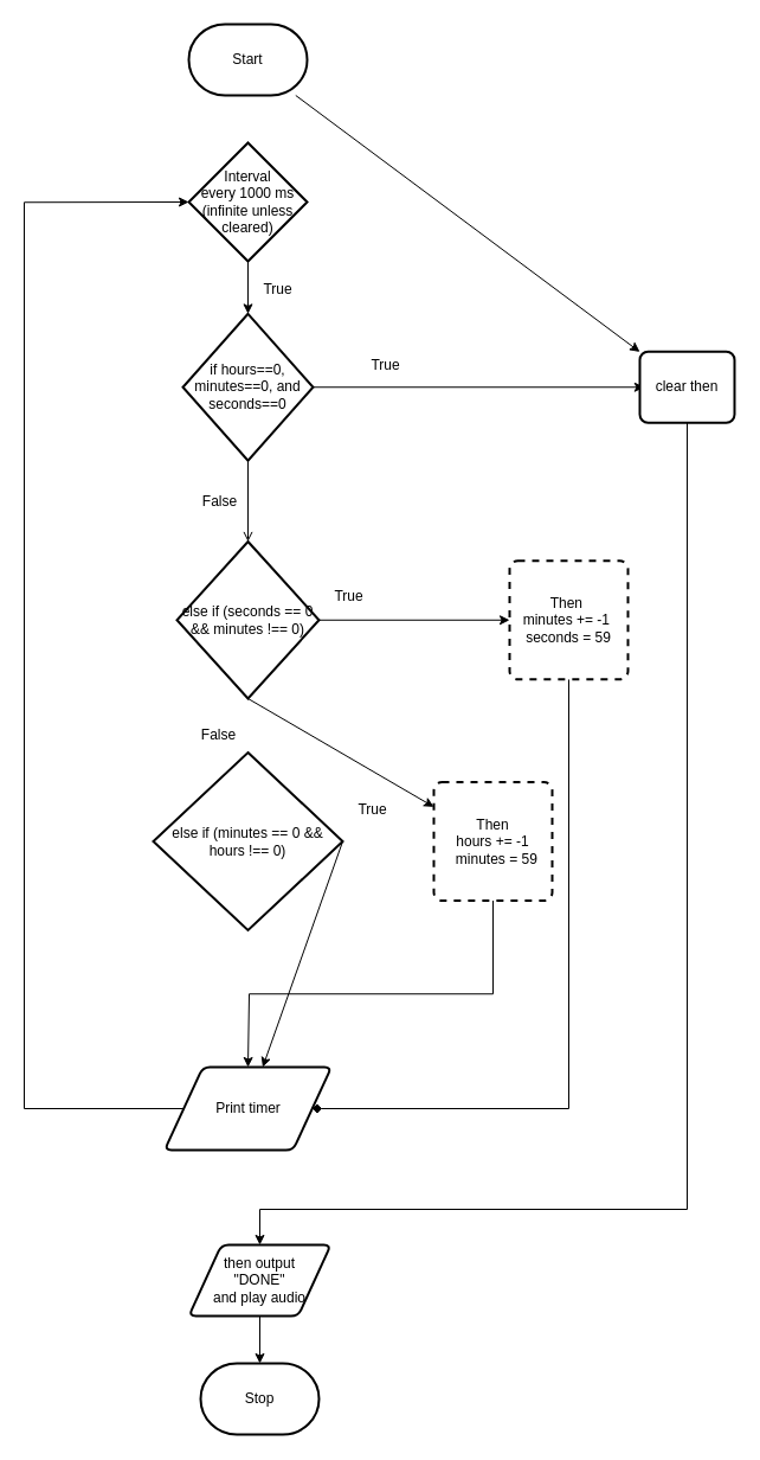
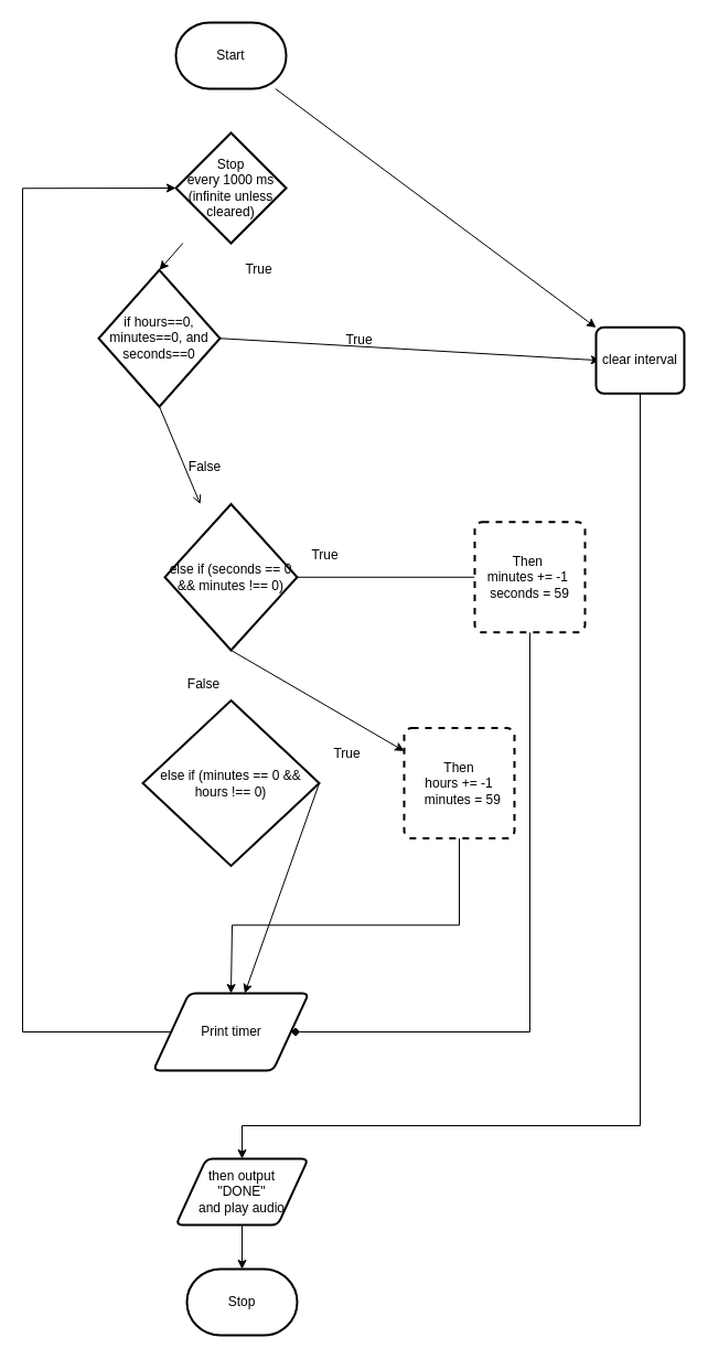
  <mxCell id="0" />
  <mxCell id="1" parent="0" />
  <mxCell id="2" style="edgeStyle=none;rounded=0;html=1;" parent="1" source="3" target="26" edge="1"><mxGeometry relative="1" as="geometry" /></mxCell>
  <mxCell id="3" value="Start" style="strokeWidth=2;html=1;shape=mxgraph.flowchart.terminator;whiteSpace=wrap;" parent="1" vertex="1"><mxGeometry x="159" y="20" width="100" height="60" as="geometry" /></mxCell>
  <mxCell id="4" value="Stop" style="strokeWidth=2;html=1;shape=mxgraph.flowchart.terminator;whiteSpace=wrap;" parent="1" vertex="1"><mxGeometry x="169" y="1150" width="100" height="60" as="geometry" /></mxCell>
  <mxCell id="5" style="edgeStyle=none;html=1;exitX=1;exitY=0.5;exitDx=0;exitDy=0;exitPerimeter=0;" parent="1" source="7" edge="1"><mxGeometry relative="1" as="geometry"><mxPoint x="543.8" y="326.25" as="targetPoint" /></mxGeometry></mxCell>
  <mxCell id="6" style="edgeStyle=none;html=1;exitX=0.5;exitY=1;exitDx=0;exitDy=0;exitPerimeter=0;endArrow=open;" edge="1" parent="1" source="7" target="10"><mxGeometry relative="1" as="geometry" /></mxCell>
- <mxCell id="7" value="if hours==0, minutes==0, and seconds==0" style="strokeWidth=2;html=1;shape=mxgraph.flowchart.decision;whiteSpace=wrap;" parent="1" vertex="1"><mxGeometry x="154" y="264.38" width="110" height="123.75" as="geometry" /></mxCell>
+ <mxCell id="7" value="if hours==0, minutes==0, and seconds==0" style="strokeWidth=2;html=1;shape=mxgraph.flowchart.decision;whiteSpace=wrap;" parent="1" vertex="1"><mxGeometry x="89" y="244.38" width="110" height="123.75" as="geometry" /></mxCell>
  <mxCell id="8" style="edgeStyle=none;rounded=0;html=1;exitX=0.5;exitY=1;exitDx=0;exitDy=0;exitPerimeter=0;" parent="1" source="10" target="19" edge="1"><mxGeometry relative="1" as="geometry" /></mxCell>
- <mxCell id="9" style="edgeStyle=none;html=1;exitX=1;exitY=0.5;exitDx=0;exitDy=0;exitPerimeter=0;entryX=0;entryY=0.5;entryDx=0;entryDy=0;" edge="1" parent="1" source="10" target="14"><mxGeometry relative="1" as="geometry" /></mxCell>
+ <mxCell id="9" style="edgeStyle=none;html=1;exitX=1;exitY=0.5;exitDx=0;exitDy=0;exitPerimeter=0;entryX=0;entryY=0.5;entryDx=0;entryDy=0;endArrow=none;" edge="1" parent="1" source="10" target="14"><mxGeometry relative="1" as="geometry" /></mxCell>
  <mxCell id="10" value="else if (seconds == 0 &amp;amp;&amp;amp; minutes !== 0)" style="strokeWidth=2;html=1;shape=mxgraph.flowchart.decision;whiteSpace=wrap;" parent="1" vertex="1"><mxGeometry x="149" y="456.5" width="120" height="132.5" as="geometry" /></mxCell>
  <mxCell id="11" value="True" style="text;html=1;align=center;verticalAlign=middle;resizable=0;points=[];autosize=1;strokeColor=none;fillColor=none;" parent="1" vertex="1"><mxGeometry x="300" y="292.5" width="50" height="30" as="geometry" /></mxCell>
  <mxCell id="12" value="False" style="text;html=1;align=center;verticalAlign=middle;resizable=0;points=[];autosize=1;strokeColor=none;fillColor=none;" parent="1" vertex="1"><mxGeometry x="159" y="604.5" width="50" height="30" as="geometry" /></mxCell>
  <mxCell id="13" style="edgeStyle=none;rounded=0;html=1;exitX=0.5;exitY=1;exitDx=0;exitDy=0;entryX=1;entryY=0.5;entryDx=0;entryDy=0;endArrow=diamond;" edge="1" parent="1" source="14" target="30"><mxGeometry relative="1" as="geometry"><mxPoint x="260" y="938.25" as="targetPoint" /><Array as="points"><mxPoint x="480" y="935" /></Array></mxGeometry></mxCell>
  <mxCell id="14" value="&lt;div&gt;Then&amp;nbsp;&lt;/div&gt;&lt;div&gt;minutes += -1&amp;nbsp;&lt;/div&gt;&lt;div&gt;&lt;span style=&quot;background-color: initial;&quot;&gt;seconds = 59&lt;/span&gt;&lt;/div&gt;" style="rounded=1;whiteSpace=wrap;html=1;absoluteArcSize=1;arcSize=14;strokeWidth=2;dashed=1;" parent="1" vertex="1"><mxGeometry x="430" y="472.75" width="100" height="100" as="geometry" /></mxCell>
  <mxCell id="15" style="edgeStyle=none;html=1;exitX=1;exitY=0.5;exitDx=0;exitDy=0;exitPerimeter=0;" edge="1" parent="1" source="16" target="30"><mxGeometry relative="1" as="geometry" /></mxCell>
  <mxCell id="16" value="else if (minutes == 0 &amp;amp;&amp;amp; hours !== 0)" style="strokeWidth=2;html=1;shape=mxgraph.flowchart.decision;whiteSpace=wrap;" parent="1" vertex="1"><mxGeometry x="129" y="634.5" width="160" height="150" as="geometry" /></mxCell>
  <mxCell id="17" value="False" style="text;html=1;align=center;verticalAlign=middle;resizable=0;points=[];autosize=1;strokeColor=none;fillColor=none;" parent="1" vertex="1"><mxGeometry x="160" y="408.25" width="50" height="30" as="geometry" /></mxCell>
  <mxCell id="18" style="edgeStyle=none;html=1;exitX=0.5;exitY=1;exitDx=0;exitDy=0;entryX=0.5;entryY=0;entryDx=0;entryDy=0;rounded=0;" edge="1" parent="1" source="19" target="30"><mxGeometry relative="1" as="geometry"><mxPoint x="210" y="888.25" as="targetPoint" /><Array as="points"><mxPoint x="416" y="838.25" /><mxPoint x="210" y="838.25" /></Array></mxGeometry></mxCell>
  <mxCell id="19" value="&lt;div&gt;&amp;nbsp;Then&amp;nbsp;&lt;/div&gt;&lt;div&gt;hours += -1&lt;/div&gt;&lt;div&gt;&amp;nbsp; minutes = 59&lt;/div&gt;" style="rounded=1;whiteSpace=wrap;html=1;absoluteArcSize=1;arcSize=14;strokeWidth=2;dashed=1;" parent="1" vertex="1"><mxGeometry x="366" y="659.5" width="100" height="100" as="geometry" /></mxCell>
  <mxCell id="20" style="edgeStyle=none;rounded=0;html=1;entryX=0.5;entryY=0;entryDx=0;entryDy=0;entryPerimeter=0;" parent="1" source="21" target="7" edge="1"><mxGeometry relative="1" as="geometry" /></mxCell>
- <mxCell id="21" value="Interval&lt;br&gt;every 1000 ms&lt;br&gt;(infinite unless cleared)" style="strokeWidth=2;html=1;shape=mxgraph.flowchart.decision;whiteSpace=wrap;" parent="1" vertex="1"><mxGeometry x="159" y="120" width="100" height="100" as="geometry" /></mxCell>
+ <mxCell id="21" value="Stop&lt;br&gt;every 1000 ms&lt;br&gt;(infinite unless cleared)" style="strokeWidth=2;html=1;shape=mxgraph.flowchart.decision;whiteSpace=wrap;" parent="1" vertex="1"><mxGeometry x="159" y="120" width="100" height="100" as="geometry" /></mxCell>
  <mxCell id="22" style="edgeStyle=none;rounded=0;html=1;entryX=0;entryY=0.5;entryDx=0;entryDy=0;entryPerimeter=0;exitX=0;exitY=0.5;exitDx=0;exitDy=0;" parent="1" source="30" target="21" edge="1"><mxGeometry relative="1" as="geometry"><mxPoint x="-116" y="108.25" as="targetPoint" /><Array as="points"><mxPoint x="20" y="935" /><mxPoint x="20" y="170.25" /></Array><mxPoint x="160" y="938.184" as="sourcePoint" /></mxGeometry></mxCell>
  <mxCell id="23" value="True" style="text;html=1;align=center;verticalAlign=middle;resizable=0;points=[];autosize=1;strokeColor=none;fillColor=none;" parent="1" vertex="1"><mxGeometry x="289" y="668.25" width="50" height="30" as="geometry" /></mxCell>
  <mxCell id="24" value="True" style="text;html=1;align=center;verticalAlign=middle;resizable=0;points=[];autosize=1;strokeColor=none;fillColor=none;" parent="1" vertex="1"><mxGeometry x="269" y="488.25" width="50" height="30" as="geometry" /></mxCell>
  <mxCell id="25" style="edgeStyle=none;rounded=0;html=1;exitX=0.5;exitY=1;exitDx=0;exitDy=0;entryX=0.5;entryY=0;entryDx=0;entryDy=0;" edge="1" parent="1" source="26" target="28"><mxGeometry relative="1" as="geometry"><mxPoint x="210" y="1038" as="targetPoint" /><Array as="points"><mxPoint x="580" y="1020" /><mxPoint x="219" y="1020" /></Array></mxGeometry></mxCell>
- <mxCell id="26" value="&lt;div&gt;clear then&lt;/div&gt;" style="rounded=1;whiteSpace=wrap;html=1;absoluteArcSize=1;arcSize=14;strokeWidth=2;" vertex="1" parent="1"><mxGeometry x="540" y="296.25" width="80" height="60" as="geometry" /></mxCell>
+ <mxCell id="26" value="&lt;div&gt;clear interval&lt;/div&gt;" style="rounded=1;whiteSpace=wrap;html=1;absoluteArcSize=1;arcSize=14;strokeWidth=2;" vertex="1" parent="1"><mxGeometry x="540" y="296.25" width="80" height="60" as="geometry" /></mxCell>
  <mxCell id="27" style="edgeStyle=none;rounded=0;html=1;exitX=0.5;exitY=1;exitDx=0;exitDy=0;entryX=0.5;entryY=0;entryDx=0;entryDy=0;entryPerimeter=0;" edge="1" parent="1" source="28" target="4"><mxGeometry relative="1" as="geometry" /></mxCell>
  <mxCell id="28" value="then output &lt;br&gt;&quot;DONE&quot;&lt;br&gt;and play audio" style="shape=parallelogram;html=1;strokeWidth=2;perimeter=parallelogramPerimeter;whiteSpace=wrap;rounded=1;arcSize=12;size=0.23;" vertex="1" parent="1"><mxGeometry x="159" y="1050" width="120" height="60" as="geometry" /></mxCell>
  <mxCell id="29" value="True" style="text;html=1;align=center;verticalAlign=middle;resizable=0;points=[];autosize=1;strokeColor=none;fillColor=none;" vertex="1" parent="1"><mxGeometry x="209" y="228.75" width="50" height="30" as="geometry" /></mxCell>
  <mxCell id="30" value="Print timer" style="shape=parallelogram;html=1;strokeWidth=2;perimeter=parallelogramPerimeter;whiteSpace=wrap;rounded=1;arcSize=12;size=0.23;" vertex="1" parent="1"><mxGeometry x="138.5" y="900" width="141" height="70" as="geometry" /></mxCell>
